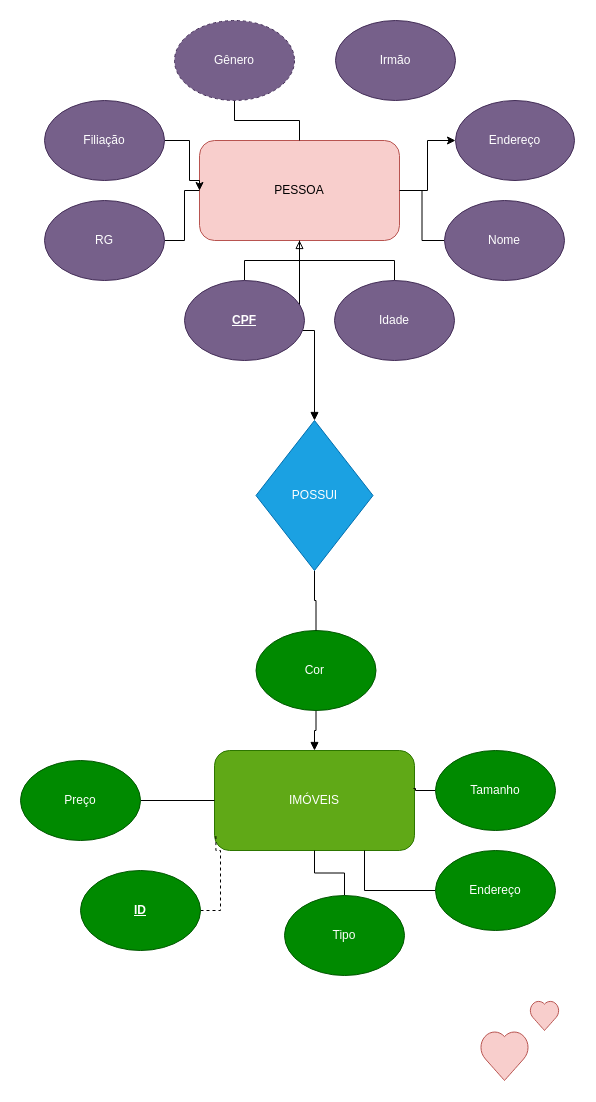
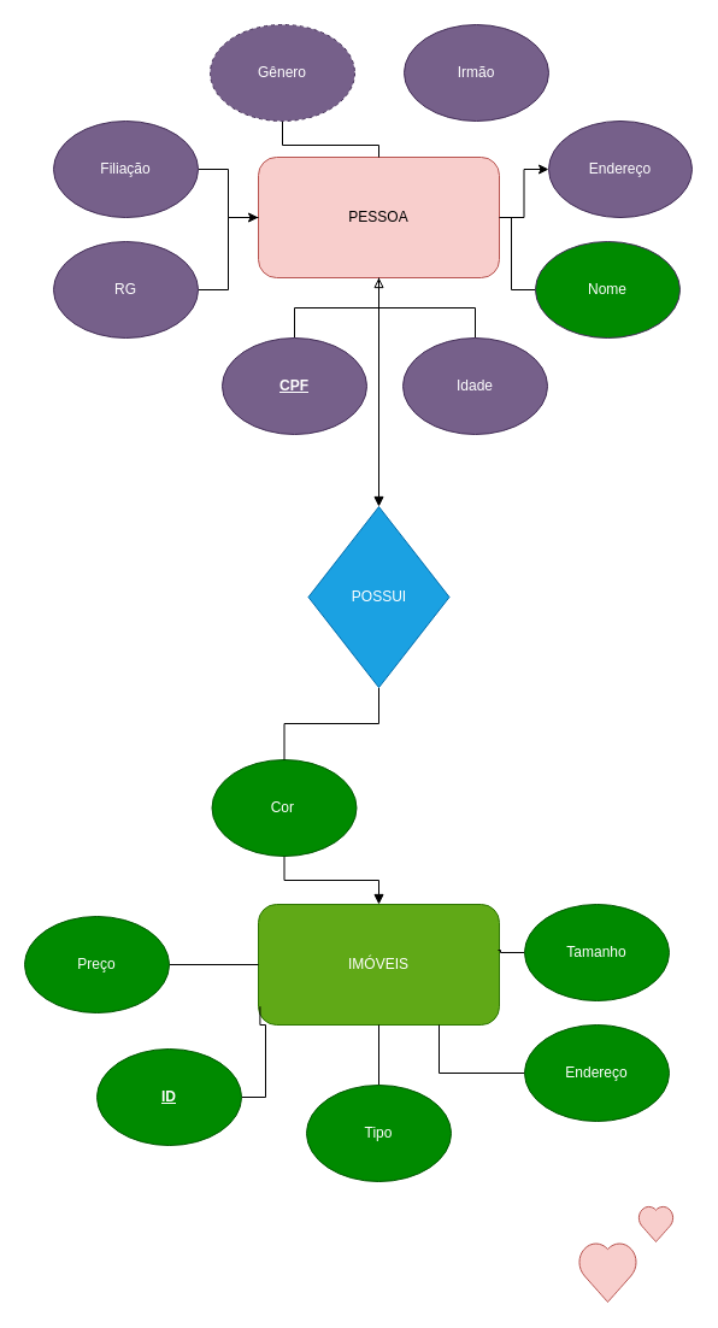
  <mxCell id="0" />
  <mxCell id="1" parent="0" />
  <mxCell id="2" style="edgeStyle=orthogonalEdgeStyle;rounded=0;orthogonalLoop=1;jettySize=auto;html=1;endArrow=classic;endFill=1;" edge="1" parent="1" source="4" target="15"><mxGeometry relative="1" as="geometry" /></mxCell>
  <mxCell id="3" style="edgeStyle=orthogonalEdgeStyle;rounded=0;orthogonalLoop=1;jettySize=auto;html=1;endArrow=block;endFill=1;" edge="1" parent="1" source="4" target="31"><mxGeometry relative="1" as="geometry" /></mxCell>
- <mxCell id="4" value="PESSOA" style="rounded=1;whiteSpace=wrap;html=1;fillColor=#f8cecc;strokeColor=#b85450;" vertex="1" parent="1"><mxGeometry x="199" y="140" width="200" height="100" as="geometry" /></mxCell>
+ <mxCell id="4" value="PESSOA" style="rounded=1;whiteSpace=wrap;html=1;fillColor=#f8cecc;strokeColor=#b85450;" vertex="1" parent="1"><mxGeometry x="214" y="130" width="200" height="100" as="geometry" /></mxCell>
  <mxCell id="5" style="edgeStyle=orthogonalEdgeStyle;rounded=0;orthogonalLoop=1;jettySize=auto;html=1;endArrow=none;endFill=0;" edge="1" parent="1" source="6" target="4"><mxGeometry relative="1" as="geometry" /></mxCell>
  <mxCell id="6" value="Idade&lt;br&gt;" style="ellipse;whiteSpace=wrap;html=1;fillColor=#76608a;fontColor=#ffffff;strokeColor=#432D57;" vertex="1" parent="1"><mxGeometry x="334" y="280" width="120" height="80" as="geometry" /></mxCell>
  <mxCell id="7" style="edgeStyle=orthogonalEdgeStyle;rounded=0;orthogonalLoop=1;jettySize=auto;html=1;endArrow=block;endFill=0;" edge="1" parent="1" source="8" target="4"><mxGeometry relative="1" as="geometry" /></mxCell>
  <mxCell id="8" value="&lt;u&gt;&lt;b&gt;CPF&lt;/b&gt;&lt;/u&gt;" style="ellipse;whiteSpace=wrap;html=1;fillColor=#76608a;fontColor=#ffffff;strokeColor=#432D57;" vertex="1" parent="1"><mxGeometry x="184" y="280" width="120" height="80" as="geometry" /></mxCell>
  <mxCell id="9" style="edgeStyle=orthogonalEdgeStyle;rounded=0;orthogonalLoop=1;jettySize=auto;html=1;exitX=1;exitY=0.5;exitDx=0;exitDy=0;entryX=0;entryY=0.5;entryDx=0;entryDy=0;endArrow=none;endFill=0;" edge="1" parent="1" source="10" target="4"><mxGeometry relative="1" as="geometry" /></mxCell>
  <mxCell id="10" value="RG&lt;br&gt;" style="ellipse;whiteSpace=wrap;html=1;fillColor=#76608a;fontColor=#ffffff;strokeColor=#432D57;" vertex="1" parent="1"><mxGeometry x="44" y="200" width="120" height="80" as="geometry" /></mxCell>
  <mxCell id="11" style="edgeStyle=orthogonalEdgeStyle;rounded=0;orthogonalLoop=1;jettySize=auto;html=1;entryX=1;entryY=0.5;entryDx=0;entryDy=0;endArrow=none;endFill=0;" edge="1" parent="1" source="12" target="4"><mxGeometry relative="1" as="geometry" /></mxCell>
- <mxCell id="12" value="Nome" style="ellipse;whiteSpace=wrap;html=1;fillColor=#76608a;fontColor=#ffffff;strokeColor=#432D57;" vertex="1" parent="1"><mxGeometry x="444" y="200" width="120" height="80" as="geometry" /></mxCell>
+ <mxCell id="12" value="Nome" style="ellipse;whiteSpace=wrap;html=1;fillColor=#008a00;fontColor=#ffffff;strokeColor=#432D57;" vertex="1" parent="1"><mxGeometry x="444" y="200" width="120" height="80" as="geometry" /></mxCell>
  <mxCell id="13" style="edgeStyle=orthogonalEdgeStyle;rounded=0;orthogonalLoop=1;jettySize=auto;html=1;entryX=0;entryY=0.5;entryDx=0;entryDy=0;endArrow=classic;endFill=1;" edge="1" parent="1" source="14" target="4"><mxGeometry relative="1" as="geometry"><Array as="points"><mxPoint x="189" y="140" /><mxPoint x="189" y="180" /></Array></mxGeometry></mxCell>
  <mxCell id="14" value="Filiação" style="ellipse;whiteSpace=wrap;html=1;fillColor=#76608a;fontColor=#ffffff;strokeColor=#432D57;" vertex="1" parent="1"><mxGeometry x="44" y="100" width="120" height="80" as="geometry" /></mxCell>
  <mxCell id="15" value="Endereço" style="ellipse;whiteSpace=wrap;html=1;fillColor=#76608a;fontColor=#ffffff;strokeColor=#432D57;" vertex="1" parent="1"><mxGeometry x="455" y="100" width="119" height="80" as="geometry" /></mxCell>
  <mxCell id="16" style="edgeStyle=orthogonalEdgeStyle;rounded=0;orthogonalLoop=1;jettySize=auto;html=1;exitX=0.5;exitY=1;exitDx=0;exitDy=0;endArrow=none;endFill=0;" edge="1" parent="1" source="17" target="4"><mxGeometry relative="1" as="geometry" /></mxCell>
  <mxCell id="17" value="Gênero" style="ellipse;whiteSpace=wrap;html=1;fillColor=#76608a;fontColor=#ffffff;strokeColor=#432D57;dashed=1;" vertex="1" parent="1"><mxGeometry x="174" y="20" width="120" height="80" as="geometry" /></mxCell>
  <mxCell id="18" value="Irmão" style="ellipse;whiteSpace=wrap;html=1;fillColor=#76608a;fontColor=#ffffff;strokeColor=#432D57;" vertex="1" parent="1"><mxGeometry x="335" y="20" width="120" height="80" as="geometry" /></mxCell>
  <mxCell id="19" value="IMÓVEIS" style="rounded=1;whiteSpace=wrap;html=1;fillColor=#60a917;strokeColor=#2D7600;fontColor=#ffffff;" vertex="1" parent="1"><mxGeometry x="214" y="750" width="200" height="100" as="geometry" /></mxCell>
  <mxCell id="20" style="edgeStyle=orthogonalEdgeStyle;rounded=0;orthogonalLoop=1;jettySize=auto;html=1;endArrow=block;endFill=1;" edge="1" parent="1" source="21" target="19"><mxGeometry relative="1" as="geometry" /></mxCell>
- <mxCell id="21" value="Cor&amp;nbsp;&lt;br&gt;" style="ellipse;whiteSpace=wrap;html=1;fillColor=#008a00;fontColor=#ffffff;strokeColor=#005700;" vertex="1" parent="1"><mxGeometry x="255.5" y="630" width="120" height="80" as="geometry" /></mxCell>
+ <mxCell id="21" value="Cor&amp;nbsp;&lt;br&gt;" style="ellipse;whiteSpace=wrap;html=1;fillColor=#008a00;fontColor=#ffffff;strokeColor=#005700;" vertex="1" parent="1"><mxGeometry x="175.5" y="630" width="120" height="80" as="geometry" /></mxCell>
  <mxCell id="22" style="edgeStyle=orthogonalEdgeStyle;rounded=0;orthogonalLoop=1;jettySize=auto;html=1;entryX=0.995;entryY=0.38;entryDx=0;entryDy=0;entryPerimeter=0;endArrow=none;endFill=0;" edge="1" parent="1" source="23" target="19"><mxGeometry relative="1" as="geometry" /></mxCell>
  <mxCell id="23" value="Tamanho" style="ellipse;whiteSpace=wrap;html=1;fillColor=#008a00;fontColor=#ffffff;strokeColor=#005700;" vertex="1" parent="1"><mxGeometry x="435" y="750" width="120" height="80" as="geometry" /></mxCell>
  <mxCell id="24" style="edgeStyle=orthogonalEdgeStyle;rounded=0;orthogonalLoop=1;jettySize=auto;html=1;endArrow=none;endFill=0;" edge="1" parent="1" source="25" target="19"><mxGeometry relative="1" as="geometry" /></mxCell>
- <mxCell id="25" value="Tipo" style="ellipse;whiteSpace=wrap;html=1;fillColor=#008a00;fontColor=#ffffff;strokeColor=#005700;" vertex="1" parent="1"><mxGeometry x="284" y="895" width="120" height="80" as="geometry" /></mxCell>
+ <mxCell id="25" value="Tipo" style="ellipse;whiteSpace=wrap;html=1;fillColor=#008a00;fontColor=#ffffff;strokeColor=#005700;" vertex="1" parent="1"><mxGeometry x="254" y="900" width="120" height="80" as="geometry" /></mxCell>
  <mxCell id="26" style="edgeStyle=orthogonalEdgeStyle;rounded=0;orthogonalLoop=1;jettySize=auto;html=1;endArrow=none;endFill=0;" edge="1" parent="1" source="27" target="19"><mxGeometry relative="1" as="geometry" /></mxCell>
  <mxCell id="27" value="Preço" style="ellipse;whiteSpace=wrap;html=1;fillColor=#008a00;fontColor=#ffffff;strokeColor=#005700;" vertex="1" parent="1"><mxGeometry x="20" y="760" width="120" height="80" as="geometry" /></mxCell>
  <mxCell id="28" style="edgeStyle=orthogonalEdgeStyle;rounded=0;orthogonalLoop=1;jettySize=auto;html=1;entryX=0.75;entryY=1;entryDx=0;entryDy=0;endArrow=none;endFill=0;" edge="1" parent="1" source="29" target="19"><mxGeometry relative="1" as="geometry" /></mxCell>
  <mxCell id="29" value="Endereço" style="ellipse;whiteSpace=wrap;html=1;fillColor=#008a00;fontColor=#ffffff;strokeColor=#005700;" vertex="1" parent="1"><mxGeometry x="435" y="850" width="120" height="80" as="geometry" /></mxCell>
  <mxCell id="30" style="edgeStyle=orthogonalEdgeStyle;rounded=0;orthogonalLoop=1;jettySize=auto;html=1;endArrow=none;endFill=0;" edge="1" parent="1" source="31" target="21"><mxGeometry relative="1" as="geometry" /></mxCell>
  <mxCell id="31" value="POSSUI" style="rhombus;whiteSpace=wrap;html=1;fillColor=#1ba1e2;fontColor=#ffffff;strokeColor=#006EAF;" vertex="1" parent="1"><mxGeometry x="255.5" y="420" width="117" height="150" as="geometry" /></mxCell>
- <mxCell id="32" style="edgeStyle=orthogonalEdgeStyle;rounded=0;orthogonalLoop=1;jettySize=auto;html=1;entryX=0.007;entryY=0.847;entryDx=0;entryDy=0;entryPerimeter=0;endArrow=none;endFill=0;dashed=1;" edge="1" parent="1" source="33" target="19"><mxGeometry relative="1" as="geometry"><Array as="points"><mxPoint x="220" y="910" /><mxPoint x="220" y="850" /><mxPoint x="215" y="850" /></Array></mxGeometry></mxCell>
+ <mxCell id="32" style="edgeStyle=orthogonalEdgeStyle;rounded=0;orthogonalLoop=1;jettySize=auto;html=1;entryX=0.007;entryY=0.847;entryDx=0;entryDy=0;entryPerimeter=0;endArrow=none;endFill=0;" edge="1" parent="1" source="33" target="19"><mxGeometry relative="1" as="geometry"><Array as="points"><mxPoint x="220" y="910" /><mxPoint x="220" y="850" /><mxPoint x="215" y="850" /></Array></mxGeometry></mxCell>
  <mxCell id="33" value="&lt;u&gt;&lt;b&gt;ID&lt;/b&gt;&lt;/u&gt;" style="ellipse;whiteSpace=wrap;html=1;fillColor=#008a00;fontColor=#ffffff;strokeColor=#005700;" vertex="1" parent="1"><mxGeometry x="80" y="870" width="120" height="80" as="geometry" /></mxCell>
  <mxCell id="34" value="" style="verticalLabelPosition=bottom;verticalAlign=top;html=1;shape=mxgraph.basic.heart;fillColor=#f8cecc;strokeColor=#b85450;" vertex="1" parent="1"><mxGeometry x="479" y="1030" width="50" height="50" as="geometry" /></mxCell>
  <mxCell id="35" value="" style="verticalLabelPosition=bottom;verticalAlign=top;html=1;shape=mxgraph.basic.heart;fillColor=#f8cecc;strokeColor=#b85450;" vertex="1" parent="1"><mxGeometry x="529" y="1000" width="30" height="30" as="geometry" /></mxCell>
